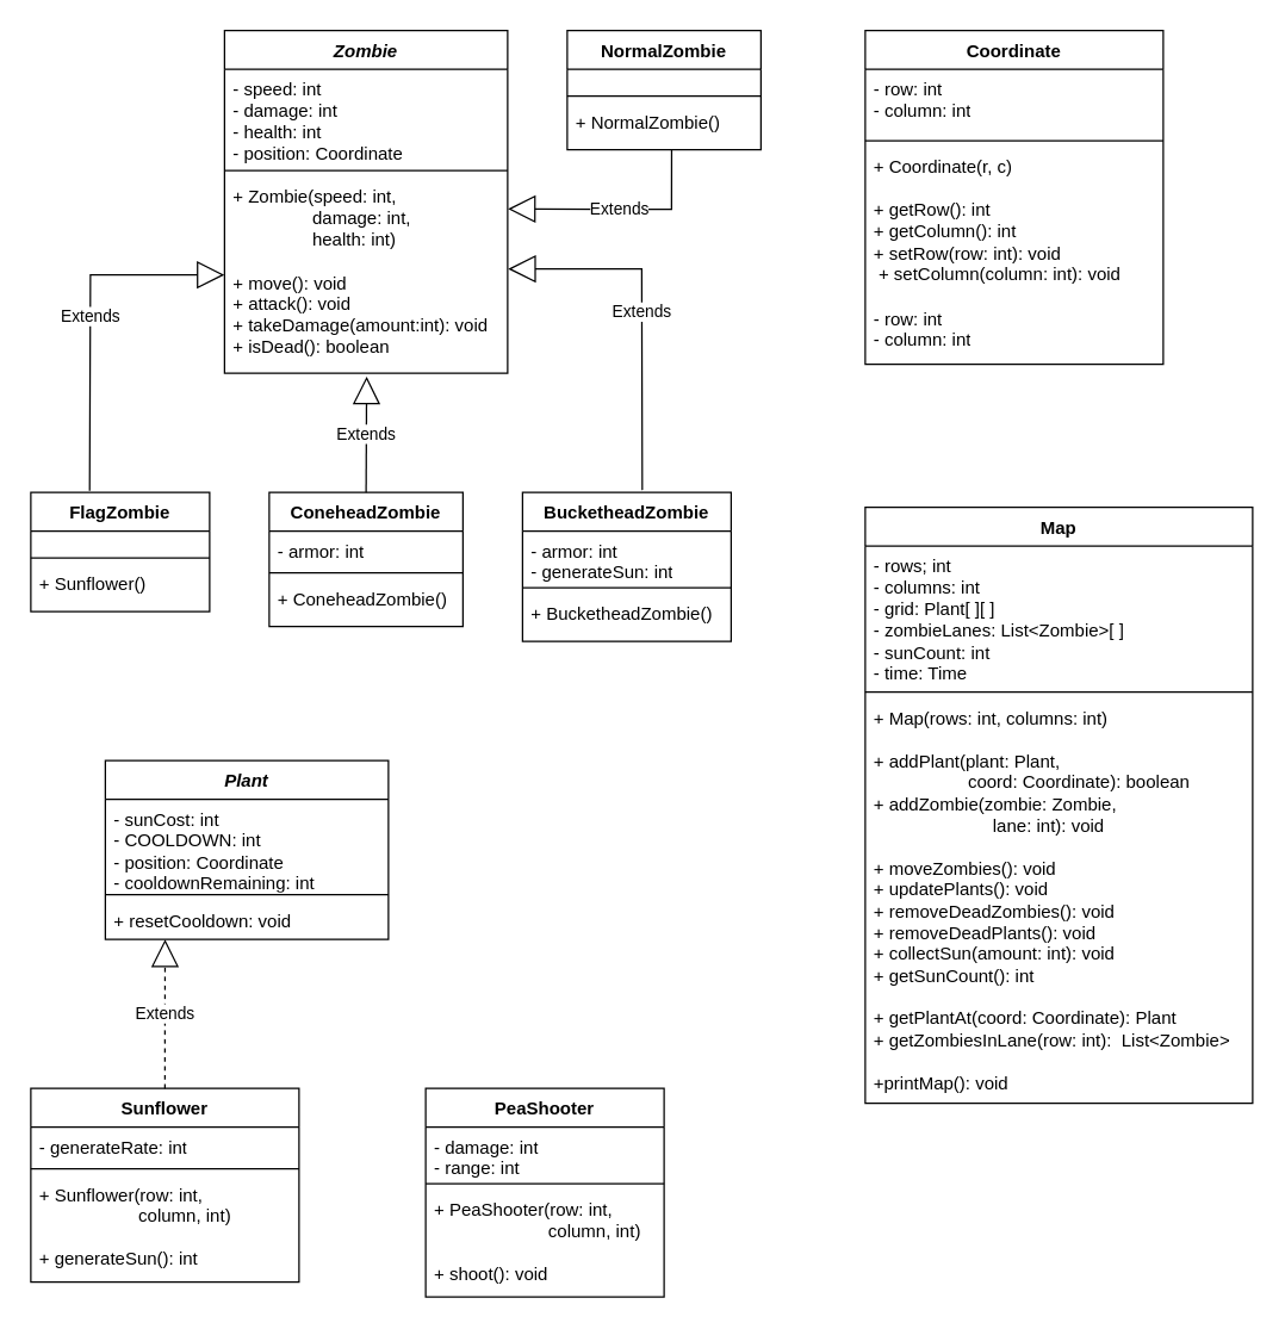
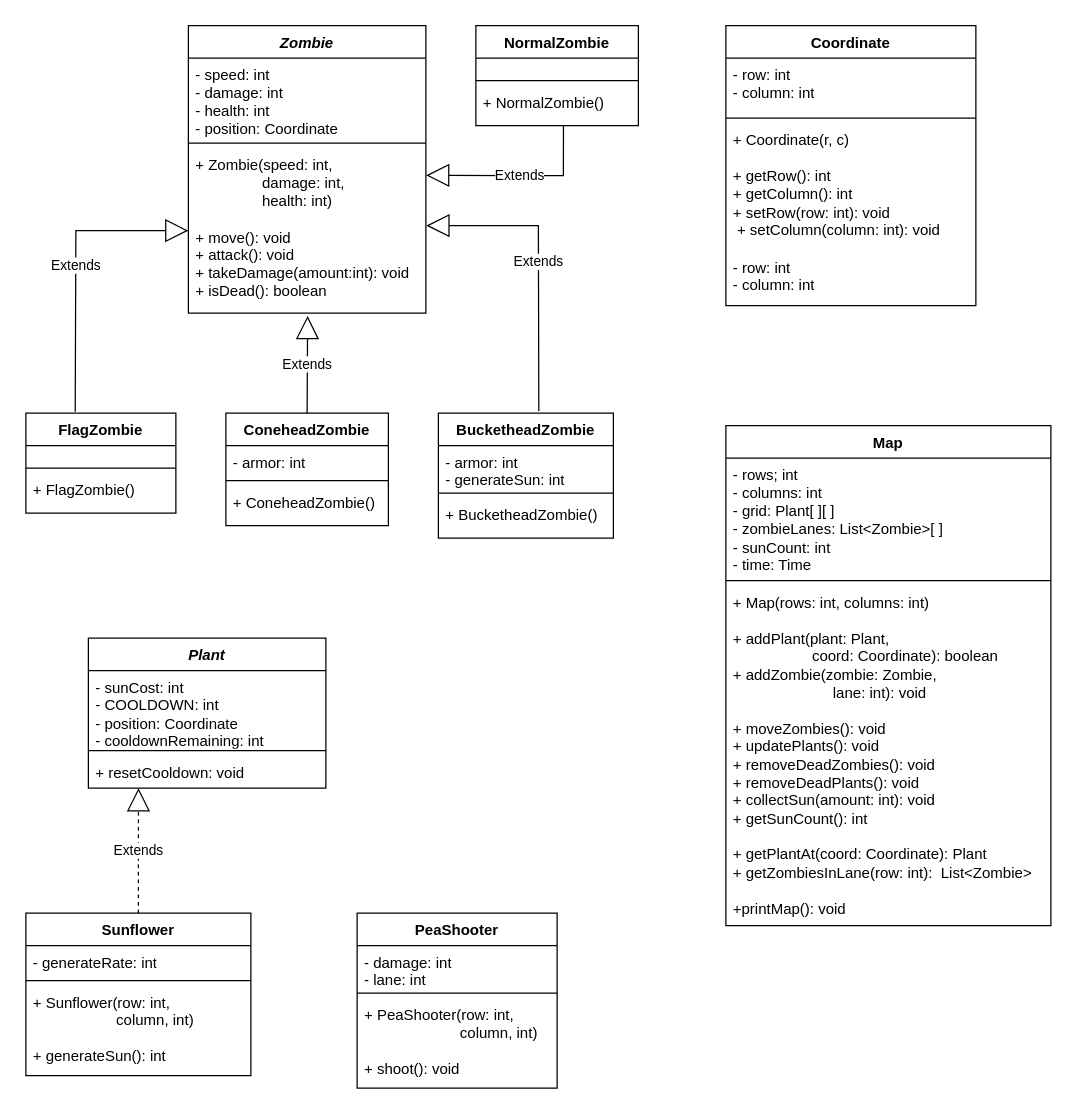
  <mxCell id="0" />
  <mxCell id="1" parent="0" />
  <mxCell id="2" value="&lt;i&gt;Zombie&lt;/i&gt;" style="swimlane;fontStyle=1;align=center;verticalAlign=top;childLayout=stackLayout;horizontal=1;startSize=26;horizontalStack=0;resizeParent=1;resizeParentMax=0;resizeLast=0;collapsible=1;marginBottom=0;whiteSpace=wrap;html=1;" vertex="1" parent="1"><mxGeometry x="150" width="190" height="230" as="geometry" y="20" /></mxCell>
  <mxCell id="3" value="- speed: int&lt;div&gt;- damage: int&lt;/div&gt;&lt;div&gt;- health: int&lt;/div&gt;&lt;div&gt;- position: Coordinate&lt;/div&gt;" style="text;strokeColor=none;fillColor=none;align=left;verticalAlign=top;spacingLeft=4;spacingRight=4;overflow=hidden;rotatable=0;points=[[0,0.5],[1,0.5]];portConstraint=eastwest;whiteSpace=wrap;html=1;" vertex="1" parent="2"><mxGeometry y="26" width="190" height="64" as="geometry" /></mxCell>
  <mxCell id="4" value="" style="line;strokeWidth=1;fillColor=none;align=left;verticalAlign=middle;spacingTop=-1;spacingLeft=3;spacingRight=3;rotatable=0;labelPosition=right;points=[];portConstraint=eastwest;strokeColor=inherit;" vertex="1" parent="2"><mxGeometry y="90" width="190" height="8" as="geometry" /></mxCell>
  <mxCell id="5" value="+ Zombie(speed: int,&amp;nbsp;&lt;div&gt;&lt;span style=&quot;white-space: pre;&quot;&gt;&#09;&lt;/span&gt;&lt;span style=&quot;white-space: pre;&quot;&gt;&#09;&lt;/span&gt;d&lt;span style=&quot;background-color: transparent; color: light-dark(rgb(0, 0, 0), rgb(255, 255, 255));&quot;&gt;amage: int,&amp;nbsp;&lt;/span&gt;&lt;/div&gt;&lt;div&gt;&lt;span style=&quot;background-color: transparent; color: light-dark(rgb(0, 0, 0), rgb(255, 255, 255));&quot;&gt;&lt;span style=&quot;white-space: pre;&quot;&gt;&#09;&lt;/span&gt;&lt;span style=&quot;white-space: pre;&quot;&gt;&#09;&lt;/span&gt;health: int)&lt;/span&gt;&lt;div&gt;&lt;br&gt;&lt;/div&gt;&lt;div&gt;+ move(): void&lt;/div&gt;&lt;div&gt;+ attack(): void&lt;/div&gt;&lt;div&gt;+ takeDamage(amount:int): void&lt;/div&gt;&lt;/div&gt;&lt;div&gt;+ isDead(): boolean&lt;/div&gt;" style="text;strokeColor=none;fillColor=none;align=left;verticalAlign=top;spacingLeft=4;spacingRight=4;overflow=hidden;rotatable=0;points=[[0,0.5],[1,0.5]];portConstraint=eastwest;whiteSpace=wrap;html=1;" vertex="1" parent="2"><mxGeometry y="98" width="190" height="132" as="geometry" /></mxCell>
  <mxCell id="6" value="&lt;i&gt;Plant&lt;/i&gt;" style="swimlane;fontStyle=1;align=center;verticalAlign=top;childLayout=stackLayout;horizontal=1;startSize=26;horizontalStack=0;resizeParent=1;resizeParentMax=0;resizeLast=0;collapsible=1;marginBottom=0;whiteSpace=wrap;html=1;" vertex="1" parent="1"><mxGeometry x="70" y="510" width="190" height="120" as="geometry" /></mxCell>
  <mxCell id="7" value="- sunCost: int&lt;div&gt;- COOLDOWN: int&lt;/div&gt;&lt;div&gt;- position: Coordinate&lt;/div&gt;&lt;div&gt;- cooldownRemaining: int&lt;/div&gt;" style="text;strokeColor=none;fillColor=none;align=left;verticalAlign=top;spacingLeft=4;spacingRight=4;overflow=hidden;rotatable=0;points=[[0,0.5],[1,0.5]];portConstraint=eastwest;whiteSpace=wrap;html=1;" vertex="1" parent="6"><mxGeometry y="26" width="190" height="60" as="geometry" /></mxCell>
  <mxCell id="8" value="" style="line;strokeWidth=1;fillColor=none;align=left;verticalAlign=middle;spacingTop=-1;spacingLeft=3;spacingRight=3;rotatable=0;labelPosition=right;points=[];portConstraint=eastwest;strokeColor=inherit;" vertex="1" parent="6"><mxGeometry y="86" width="190" height="8" as="geometry" /></mxCell>
  <mxCell id="9" value="&lt;span style=&quot;background-color: transparent; color: light-dark(rgb(0, 0, 0), rgb(255, 255, 255));&quot;&gt;+ resetCooldown: void&lt;/span&gt;&lt;div&gt;&lt;div&gt;&lt;br&gt;&lt;/div&gt;&lt;/div&gt;" style="text;strokeColor=none;fillColor=none;align=left;verticalAlign=top;spacingLeft=4;spacingRight=4;overflow=hidden;rotatable=0;points=[[0,0.5],[1,0.5]];portConstraint=eastwest;whiteSpace=wrap;html=1;" vertex="1" parent="6"><mxGeometry y="94" width="190" height="26" as="geometry" /></mxCell>
  <mxCell id="10" value="FlagZombie" style="swimlane;fontStyle=1;align=center;verticalAlign=top;childLayout=stackLayout;horizontal=1;startSize=26;horizontalStack=0;resizeParent=1;resizeParentMax=0;resizeLast=0;collapsible=1;marginBottom=0;whiteSpace=wrap;html=1;" vertex="1" parent="1"><mxGeometry y="330" width="120" height="80" as="geometry" x="20" /></mxCell>
  <mxCell id="11" value="&amp;nbsp; &amp;nbsp;&amp;nbsp;" style="text;strokeColor=none;fillColor=none;align=left;verticalAlign=top;spacingLeft=4;spacingRight=4;overflow=hidden;rotatable=0;points=[[0,0.5],[1,0.5]];portConstraint=eastwest;whiteSpace=wrap;html=1;" vertex="1" parent="10"><mxGeometry y="26" width="120" height="14" as="geometry" /></mxCell>
  <mxCell id="12" value="" style="line;strokeWidth=1;fillColor=none;align=left;verticalAlign=middle;spacingTop=-1;spacingLeft=3;spacingRight=3;rotatable=0;labelPosition=right;points=[];portConstraint=eastwest;strokeColor=inherit;" vertex="1" parent="10"><mxGeometry y="40" width="120" height="8" as="geometry" /></mxCell>
- <mxCell id="13" value="+ Sunflower()" style="text;strokeColor=none;fillColor=none;align=left;verticalAlign=top;spacingLeft=4;spacingRight=4;overflow=hidden;rotatable=0;points=[[0,0.5],[1,0.5]];portConstraint=eastwest;whiteSpace=wrap;html=1;" vertex="1" parent="10"><mxGeometry y="48" width="120" height="32" as="geometry" /></mxCell>
+ <mxCell id="13" value="+ FlagZombie()" style="text;strokeColor=none;fillColor=none;align=left;verticalAlign=top;spacingLeft=4;spacingRight=4;overflow=hidden;rotatable=0;points=[[0,0.5],[1,0.5]];portConstraint=eastwest;whiteSpace=wrap;html=1;" vertex="1" parent="10"><mxGeometry y="48" width="120" height="32" as="geometry" /></mxCell>
  <mxCell id="14" value="ConeheadZombie" style="swimlane;fontStyle=1;align=center;verticalAlign=top;childLayout=stackLayout;horizontal=1;startSize=26;horizontalStack=0;resizeParent=1;resizeParentMax=0;resizeLast=0;collapsible=1;marginBottom=0;whiteSpace=wrap;html=1;" vertex="1" parent="1"><mxGeometry x="180" y="330" width="130" height="90" as="geometry" /></mxCell>
  <mxCell id="15" value="- armor: int" style="text;strokeColor=none;fillColor=none;align=left;verticalAlign=top;spacingLeft=4;spacingRight=4;overflow=hidden;rotatable=0;points=[[0,0.5],[1,0.5]];portConstraint=eastwest;whiteSpace=wrap;html=1;" vertex="1" parent="14"><mxGeometry y="26" width="130" height="24" as="geometry" /></mxCell>
  <mxCell id="16" value="" style="line;strokeWidth=1;fillColor=none;align=left;verticalAlign=middle;spacingTop=-1;spacingLeft=3;spacingRight=3;rotatable=0;labelPosition=right;points=[];portConstraint=eastwest;strokeColor=inherit;" vertex="1" parent="14"><mxGeometry y="50" width="130" height="8" as="geometry" /></mxCell>
  <mxCell id="17" value="+ ConeheadZombie()" style="text;strokeColor=none;fillColor=none;align=left;verticalAlign=top;spacingLeft=4;spacingRight=4;overflow=hidden;rotatable=0;points=[[0,0.5],[1,0.5]];portConstraint=eastwest;whiteSpace=wrap;html=1;" vertex="1" parent="14"><mxGeometry y="58" width="130" height="32" as="geometry" /></mxCell>
  <mxCell id="18" value="BucketheadZombie" style="swimlane;fontStyle=1;align=center;verticalAlign=top;childLayout=stackLayout;horizontal=1;startSize=26;horizontalStack=0;resizeParent=1;resizeParentMax=0;resizeLast=0;collapsible=1;marginBottom=0;whiteSpace=wrap;html=1;" vertex="1" parent="1"><mxGeometry x="350" y="330" width="140" height="100" as="geometry" /></mxCell>
  <mxCell id="19" value="- armor: int&lt;div&gt;- generateSun: int&lt;/div&gt;" style="text;strokeColor=none;fillColor=none;align=left;verticalAlign=top;spacingLeft=4;spacingRight=4;overflow=hidden;rotatable=0;points=[[0,0.5],[1,0.5]];portConstraint=eastwest;whiteSpace=wrap;html=1;" vertex="1" parent="18"><mxGeometry y="26" width="140" height="34" as="geometry" /></mxCell>
  <mxCell id="20" value="" style="line;strokeWidth=1;fillColor=none;align=left;verticalAlign=middle;spacingTop=-1;spacingLeft=3;spacingRight=3;rotatable=0;labelPosition=right;points=[];portConstraint=eastwest;strokeColor=inherit;" vertex="1" parent="18"><mxGeometry y="60" width="140" height="8" as="geometry" /></mxCell>
  <mxCell id="21" value="+ BucketheadZombie()" style="text;strokeColor=none;fillColor=none;align=left;verticalAlign=top;spacingLeft=4;spacingRight=4;overflow=hidden;rotatable=0;points=[[0,0.5],[1,0.5]];portConstraint=eastwest;whiteSpace=wrap;html=1;" vertex="1" parent="18"><mxGeometry y="68" width="140" height="32" as="geometry" /></mxCell>
  <mxCell id="22" value="Extends" style="endArrow=block;endSize=16;endFill=0;html=1;rounded=0;exitX=0.329;exitY=-0.013;exitDx=0;exitDy=0;exitPerimeter=0;" edge="1" parent="1" source="10"><mxGeometry width="160" relative="1" as="geometry"><mxPoint x="50" y="310" as="sourcePoint" /><mxPoint x="150" y="184" as="targetPoint" /><Array as="points"><mxPoint x="60" y="184" /></Array></mxGeometry></mxCell>
  <mxCell id="23" value="Extends" style="endArrow=block;endSize=16;endFill=0;html=1;rounded=0;exitX=0.5;exitY=0;exitDx=0;exitDy=0;entryX=0.502;entryY=1.017;entryDx=0;entryDy=0;entryPerimeter=0;" edge="1" parent="1" source="14" target="5"><mxGeometry width="160" relative="1" as="geometry"><mxPoint x="180" y="270" as="sourcePoint" /><mxPoint x="250" y="280" as="targetPoint" /></mxGeometry></mxCell>
  <mxCell id="24" value="Extends" style="endArrow=block;endSize=16;endFill=0;html=1;rounded=0;exitX=0.574;exitY=-0.016;exitDx=0;exitDy=0;exitPerimeter=0;entryX=1.002;entryY=0.47;entryDx=0;entryDy=0;entryPerimeter=0;" edge="1" parent="1" source="18" target="5"><mxGeometry width="160" relative="1" as="geometry"><mxPoint x="440" y="320" as="sourcePoint" /><mxPoint x="360" y="170" as="targetPoint" /><Array as="points"><mxPoint x="430" y="180" /></Array></mxGeometry></mxCell>
  <mxCell id="25" value="Sunflower" style="swimlane;fontStyle=1;align=center;verticalAlign=top;childLayout=stackLayout;horizontal=1;startSize=26;horizontalStack=0;resizeParent=1;resizeParentMax=0;resizeLast=0;collapsible=1;marginBottom=0;whiteSpace=wrap;html=1;" vertex="1" parent="1"><mxGeometry y="730" width="180" height="130" as="geometry" x="20" /></mxCell>
  <mxCell id="26" value="- generateRate: int" style="text;strokeColor=none;fillColor=none;align=left;verticalAlign=top;spacingLeft=4;spacingRight=4;overflow=hidden;rotatable=0;points=[[0,0.5],[1,0.5]];portConstraint=eastwest;whiteSpace=wrap;html=1;" vertex="1" parent="25"><mxGeometry y="26" width="180" height="24" as="geometry" /></mxCell>
  <mxCell id="27" value="" style="line;strokeWidth=1;fillColor=none;align=left;verticalAlign=middle;spacingTop=-1;spacingLeft=3;spacingRight=3;rotatable=0;labelPosition=right;points=[];portConstraint=eastwest;strokeColor=inherit;" vertex="1" parent="25"><mxGeometry y="50" width="180" height="8" as="geometry" /></mxCell>
  <mxCell id="28" value="+ Sunflower(row: int,&lt;div&gt;&lt;span style=&quot;white-space: pre;&quot;&gt;&#09;&lt;/span&gt;&lt;span style=&quot;white-space: pre;&quot;&gt;&#09;&lt;/span&gt;&amp;nbsp; &amp;nbsp; column, int)&lt;div&gt;&lt;br&gt;&lt;div&gt;+ generateSun(): int&lt;/div&gt;&lt;/div&gt;&lt;div&gt;&lt;br&gt;&lt;/div&gt;&lt;/div&gt;" style="text;strokeColor=none;fillColor=none;align=left;verticalAlign=top;spacingLeft=4;spacingRight=4;overflow=hidden;rotatable=0;points=[[0,0.5],[1,0.5]];portConstraint=eastwest;whiteSpace=wrap;html=1;" vertex="1" parent="25"><mxGeometry y="58" width="180" height="72" as="geometry" /></mxCell>
  <mxCell id="29" value="PeaShooter" style="swimlane;fontStyle=1;align=center;verticalAlign=top;childLayout=stackLayout;horizontal=1;startSize=26;horizontalStack=0;resizeParent=1;resizeParentMax=0;resizeLast=0;collapsible=1;marginBottom=0;whiteSpace=wrap;html=1;" vertex="1" parent="1"><mxGeometry x="285" y="730" width="160" height="140" as="geometry" /></mxCell>
- <mxCell id="30" value="- damage: int&lt;div&gt;- range: int&lt;/div&gt;" style="text;strokeColor=none;fillColor=none;align=left;verticalAlign=top;spacingLeft=4;spacingRight=4;overflow=hidden;rotatable=0;points=[[0,0.5],[1,0.5]];portConstraint=eastwest;whiteSpace=wrap;html=1;" vertex="1" parent="29"><mxGeometry y="26" width="160" height="34" as="geometry" /></mxCell>
+ <mxCell id="30" value="- damage: int&lt;div&gt;- lane: int&lt;/div&gt;" style="text;strokeColor=none;fillColor=none;align=left;verticalAlign=top;spacingLeft=4;spacingRight=4;overflow=hidden;rotatable=0;points=[[0,0.5],[1,0.5]];portConstraint=eastwest;whiteSpace=wrap;html=1;" vertex="1" parent="29"><mxGeometry y="26" width="160" height="34" as="geometry" /></mxCell>
  <mxCell id="31" value="" style="line;strokeWidth=1;fillColor=none;align=left;verticalAlign=middle;spacingTop=-1;spacingLeft=3;spacingRight=3;rotatable=0;labelPosition=right;points=[];portConstraint=eastwest;strokeColor=inherit;" vertex="1" parent="29"><mxGeometry y="60" width="160" height="8" as="geometry" /></mxCell>
  <mxCell id="32" value="+ PeaShooter(row: int,&lt;div&gt;&lt;span style=&quot;white-space: pre;&quot;&gt;&#09;&lt;/span&gt;&lt;span style=&quot;white-space: pre;&quot;&gt;&#09;&lt;/span&gt;&amp;nbsp; &amp;nbsp; &amp;nbsp; &amp;nbsp;column, int)&lt;/div&gt;&lt;div&gt;&lt;br&gt;&lt;/div&gt;&lt;div&gt;+ shoot(): void&lt;/div&gt;" style="text;strokeColor=none;fillColor=none;align=left;verticalAlign=top;spacingLeft=4;spacingRight=4;overflow=hidden;rotatable=0;points=[[0,0.5],[1,0.5]];portConstraint=eastwest;whiteSpace=wrap;html=1;" vertex="1" parent="29"><mxGeometry y="68" width="160" height="72" as="geometry" /></mxCell>
  <mxCell id="33" value="Extends" style="endArrow=block;endSize=16;endFill=0;html=1;rounded=0;entryX=0.211;entryY=1;entryDx=0;entryDy=0;entryPerimeter=0;exitX=0.5;exitY=0;exitDx=0;exitDy=0;dashed=1;" edge="1" parent="1" source="25" target="9"><mxGeometry width="160" relative="1" as="geometry"><mxPoint x="60" y="700" as="sourcePoint" /><mxPoint x="260" y="640" as="targetPoint" /><Array as="points"><mxPoint x="110" y="700" /></Array></mxGeometry></mxCell>
  <mxCell id="34" value="Coordinate" style="swimlane;fontStyle=1;align=center;verticalAlign=top;childLayout=stackLayout;horizontal=1;startSize=26;horizontalStack=0;resizeParent=1;resizeParentMax=0;resizeLast=0;collapsible=1;marginBottom=0;whiteSpace=wrap;html=1;" vertex="1" parent="1"><mxGeometry x="580" width="200" height="224" as="geometry" y="20" /></mxCell>
  <mxCell id="35" value="- row: int&lt;div&gt;- column: int&lt;/div&gt;" style="text;strokeColor=none;fillColor=none;align=left;verticalAlign=top;spacingLeft=4;spacingRight=4;overflow=hidden;rotatable=0;points=[[0,0.5],[1,0.5]];portConstraint=eastwest;whiteSpace=wrap;html=1;" vertex="1" parent="34"><mxGeometry y="26" width="200" height="44" as="geometry" /></mxCell>
  <mxCell id="36" value="" style="line;strokeWidth=1;fillColor=none;align=left;verticalAlign=middle;spacingTop=-1;spacingLeft=3;spacingRight=3;rotatable=0;labelPosition=right;points=[];portConstraint=eastwest;strokeColor=inherit;" vertex="1" parent="34"><mxGeometry y="70" width="200" height="8" as="geometry" /></mxCell>
  <mxCell id="37" value="+ Coordinate(r, c)&lt;div&gt;&lt;br&gt;&lt;/div&gt;&lt;div&gt;+ getRow(): int&lt;/div&gt;&lt;div&gt;+ getColumn(): int&lt;/div&gt;&lt;div&gt;+ setRow(row: int): void&lt;/div&gt;&lt;div&gt;&lt;span style=&quot;background-color: transparent; color: light-dark(rgb(0, 0, 0), rgb(255, 255, 255));&quot;&gt;&amp;nbsp;+ setColumn(column: int): void&lt;/span&gt;&lt;/div&gt;" style="text;strokeColor=none;fillColor=none;align=left;verticalAlign=top;spacingLeft=4;spacingRight=4;overflow=hidden;rotatable=0;points=[[0,0.5],[1,0.5]];portConstraint=eastwest;whiteSpace=wrap;html=1;" vertex="1" parent="34"><mxGeometry y="78" width="200" height="102" as="geometry" /></mxCell>
  <mxCell id="38" value="- row: int&lt;div&gt;- column: int&lt;/div&gt;" style="text;strokeColor=none;fillColor=none;align=left;verticalAlign=top;spacingLeft=4;spacingRight=4;overflow=hidden;rotatable=0;points=[[0,0.5],[1,0.5]];portConstraint=eastwest;whiteSpace=wrap;html=1;" vertex="1" parent="34"><mxGeometry y="180" width="200" height="44" as="geometry" /></mxCell>
  <mxCell id="39" value="Map" style="swimlane;fontStyle=1;align=center;verticalAlign=top;childLayout=stackLayout;horizontal=1;startSize=26;horizontalStack=0;resizeParent=1;resizeParentMax=0;resizeLast=0;collapsible=1;marginBottom=0;whiteSpace=wrap;html=1;" vertex="1" parent="1"><mxGeometry x="580" y="340" width="260" height="400" as="geometry" /></mxCell>
  <mxCell id="40" value="- rows; int&lt;div&gt;- columns: int&lt;/div&gt;&lt;div&gt;- grid: Plant[ ][ ]&lt;/div&gt;&lt;div&gt;- zombieLanes: List&amp;lt;Zombie&amp;gt;[ ]&lt;/div&gt;&lt;div&gt;- sunCount: int&lt;/div&gt;&lt;div&gt;- time: Time&lt;/div&gt;" style="text;strokeColor=none;fillColor=none;align=left;verticalAlign=top;spacingLeft=4;spacingRight=4;overflow=hidden;rotatable=0;points=[[0,0.5],[1,0.5]];portConstraint=eastwest;whiteSpace=wrap;html=1;" vertex="1" parent="39"><mxGeometry y="26" width="260" height="94" as="geometry" /></mxCell>
  <mxCell id="41" value="" style="line;strokeWidth=1;fillColor=none;align=left;verticalAlign=middle;spacingTop=-1;spacingLeft=3;spacingRight=3;rotatable=0;labelPosition=right;points=[];portConstraint=eastwest;strokeColor=inherit;" vertex="1" parent="39"><mxGeometry y="120" width="260" height="8" as="geometry" /></mxCell>
  <mxCell id="42" value="+ Map(rows: int, columns: int)&lt;div&gt;&lt;br&gt;&lt;/div&gt;&lt;div&gt;+ addPlant(plant: Plant,&lt;/div&gt;&lt;div&gt;&lt;span style=&quot;white-space: pre;&quot;&gt;&#09;&lt;/span&gt;&lt;span style=&quot;white-space: pre;&quot;&gt;&#09;&lt;/span&gt;&amp;nbsp; &amp;nbsp;coord: Coordinate&lt;span style=&quot;background-color: transparent; color: light-dark(rgb(0, 0, 0), rgb(255, 255, 255));&quot;&gt;): boolean&lt;/span&gt;&lt;/div&gt;&lt;div&gt;&lt;span style=&quot;background-color: transparent; color: light-dark(rgb(0, 0, 0), rgb(255, 255, 255));&quot;&gt;+ addZombie(zombie: Zombie,&lt;/span&gt;&lt;/div&gt;&lt;div&gt;&lt;span style=&quot;background-color: transparent; color: light-dark(rgb(0, 0, 0), rgb(255, 255, 255));&quot;&gt;&lt;span style=&quot;white-space: pre;&quot;&gt;&#09;&lt;/span&gt;&lt;span style=&quot;white-space: pre;&quot;&gt;&#09;&lt;/span&gt;&lt;span style=&quot;white-space: pre;&quot;&gt;&#09;&lt;/span&gt;lane: int): void&lt;/span&gt;&lt;/div&gt;&lt;div&gt;&lt;span style=&quot;background-color: transparent; color: light-dark(rgb(0, 0, 0), rgb(255, 255, 255));&quot;&gt;&lt;br&gt;&lt;/span&gt;&lt;/div&gt;&lt;div&gt;&lt;span style=&quot;background-color: transparent; color: light-dark(rgb(0, 0, 0), rgb(255, 255, 255));&quot;&gt;+ moveZombies(): void&lt;/span&gt;&lt;/div&gt;&lt;div&gt;&lt;span style=&quot;background-color: transparent; color: light-dark(rgb(0, 0, 0), rgb(255, 255, 255));&quot;&gt;+ updatePlants(): void&lt;/span&gt;&lt;/div&gt;&lt;div&gt;&lt;span style=&quot;background-color: transparent; color: light-dark(rgb(0, 0, 0), rgb(255, 255, 255));&quot;&gt;+ removeDeadZombies(): void&lt;/span&gt;&lt;/div&gt;&lt;div&gt;&lt;span style=&quot;background-color: transparent; color: light-dark(rgb(0, 0, 0), rgb(255, 255, 255));&quot;&gt;+ removeDeadPlants(): void&lt;br&gt;&lt;/span&gt;&lt;/div&gt;&lt;div&gt;&lt;span style=&quot;background-color: transparent; color: light-dark(rgb(0, 0, 0), rgb(255, 255, 255));&quot;&gt;+ collectSun(amount: int): void&lt;/span&gt;&lt;/div&gt;&lt;div&gt;&lt;span style=&quot;background-color: transparent; color: light-dark(rgb(0, 0, 0), rgb(255, 255, 255));&quot;&gt;+ getSunCount(): int&lt;/span&gt;&lt;/div&gt;&lt;div&gt;&lt;span style=&quot;background-color: transparent; color: light-dark(rgb(0, 0, 0), rgb(255, 255, 255));&quot;&gt;&lt;br&gt;&lt;/span&gt;&lt;/div&gt;&lt;div&gt;&lt;span style=&quot;background-color: transparent; color: light-dark(rgb(0, 0, 0), rgb(255, 255, 255));&quot;&gt;+ getPlantAt(coord: Coordinate): Plant&lt;/span&gt;&lt;/div&gt;&lt;div&gt;&lt;span style=&quot;background-color: transparent; color: light-dark(rgb(0, 0, 0), rgb(255, 255, 255));&quot;&gt;+ getZombiesInLane(row: int):&amp;nbsp; List&amp;lt;Zombie&amp;gt;&lt;/span&gt;&lt;/div&gt;&lt;div&gt;&lt;span style=&quot;background-color: transparent; color: light-dark(rgb(0, 0, 0), rgb(255, 255, 255));&quot;&gt;&lt;br&gt;&lt;/span&gt;&lt;/div&gt;&lt;div&gt;&lt;span style=&quot;background-color: transparent; color: light-dark(rgb(0, 0, 0), rgb(255, 255, 255));&quot;&gt;+printMap(): void&amp;nbsp;&lt;/span&gt;&lt;/div&gt;" style="text;strokeColor=none;fillColor=none;align=left;verticalAlign=top;spacingLeft=4;spacingRight=4;overflow=hidden;rotatable=0;points=[[0,0.5],[1,0.5]];portConstraint=eastwest;whiteSpace=wrap;html=1;" vertex="1" parent="39"><mxGeometry y="128" width="260" height="272" as="geometry" /></mxCell>
  <mxCell id="43" value="NormalZombie" style="swimlane;fontStyle=1;align=center;verticalAlign=top;childLayout=stackLayout;horizontal=1;startSize=26;horizontalStack=0;resizeParent=1;resizeParentMax=0;resizeLast=0;collapsible=1;marginBottom=0;whiteSpace=wrap;html=1;" vertex="1" parent="1"><mxGeometry x="380" width="130" height="80" as="geometry" y="20" /></mxCell>
  <mxCell id="44" value="&amp;nbsp;" style="text;strokeColor=none;fillColor=none;align=left;verticalAlign=top;spacingLeft=4;spacingRight=4;overflow=hidden;rotatable=0;points=[[0,0.5],[1,0.5]];portConstraint=eastwest;whiteSpace=wrap;html=1;" vertex="1" parent="43"><mxGeometry y="26" width="130" height="14" as="geometry" /></mxCell>
  <mxCell id="45" value="" style="line;strokeWidth=1;fillColor=none;align=left;verticalAlign=middle;spacingTop=-1;spacingLeft=3;spacingRight=3;rotatable=0;labelPosition=right;points=[];portConstraint=eastwest;strokeColor=inherit;" vertex="1" parent="43"><mxGeometry y="40" width="130" height="8" as="geometry" /></mxCell>
  <mxCell id="46" value="+ NormalZombie()" style="text;strokeColor=none;fillColor=none;align=left;verticalAlign=top;spacingLeft=4;spacingRight=4;overflow=hidden;rotatable=0;points=[[0,0.5],[1,0.5]];portConstraint=eastwest;whiteSpace=wrap;html=1;" vertex="1" parent="43"><mxGeometry y="48" width="130" height="32" as="geometry" /></mxCell>
  <mxCell id="47" value="Extends" style="endArrow=block;endSize=16;endFill=0;html=1;rounded=0;entryX=1.001;entryY=0.165;entryDx=0;entryDy=0;entryPerimeter=0;exitX=0.539;exitY=1.012;exitDx=0;exitDy=0;exitPerimeter=0;" edge="1" parent="1" source="46" target="5"><mxGeometry width="160" relative="1" as="geometry"><mxPoint x="450" y="110" as="sourcePoint" /><mxPoint x="445" y="190" as="targetPoint" /><Array as="points"><mxPoint x="450" y="140" /></Array></mxGeometry></mxCell>
